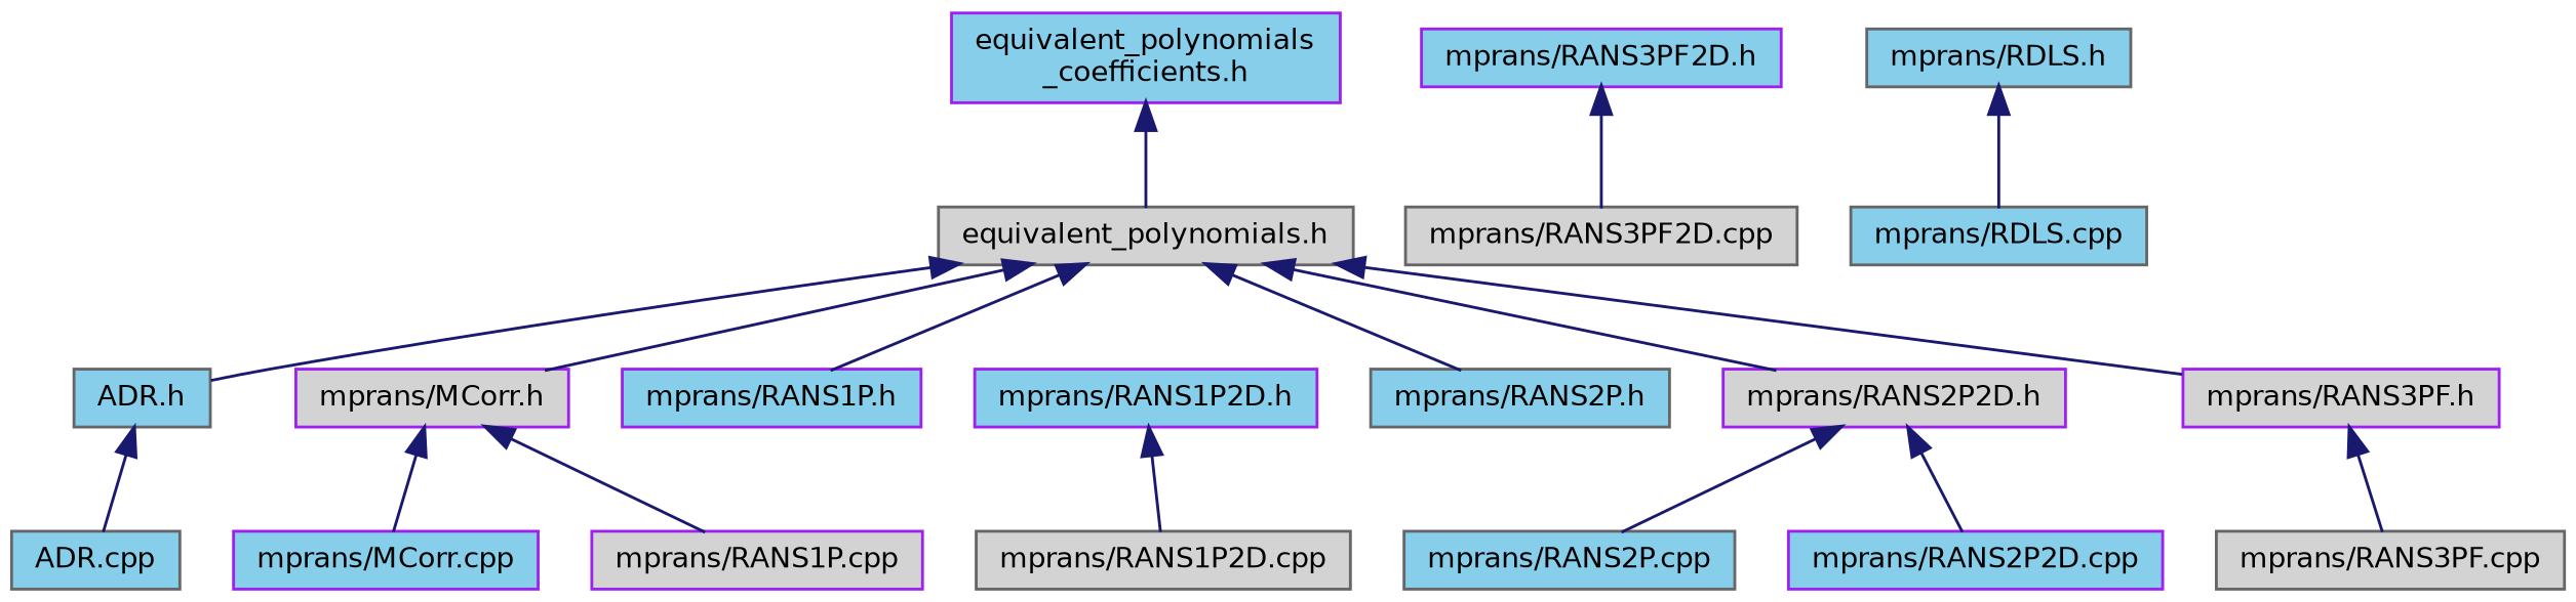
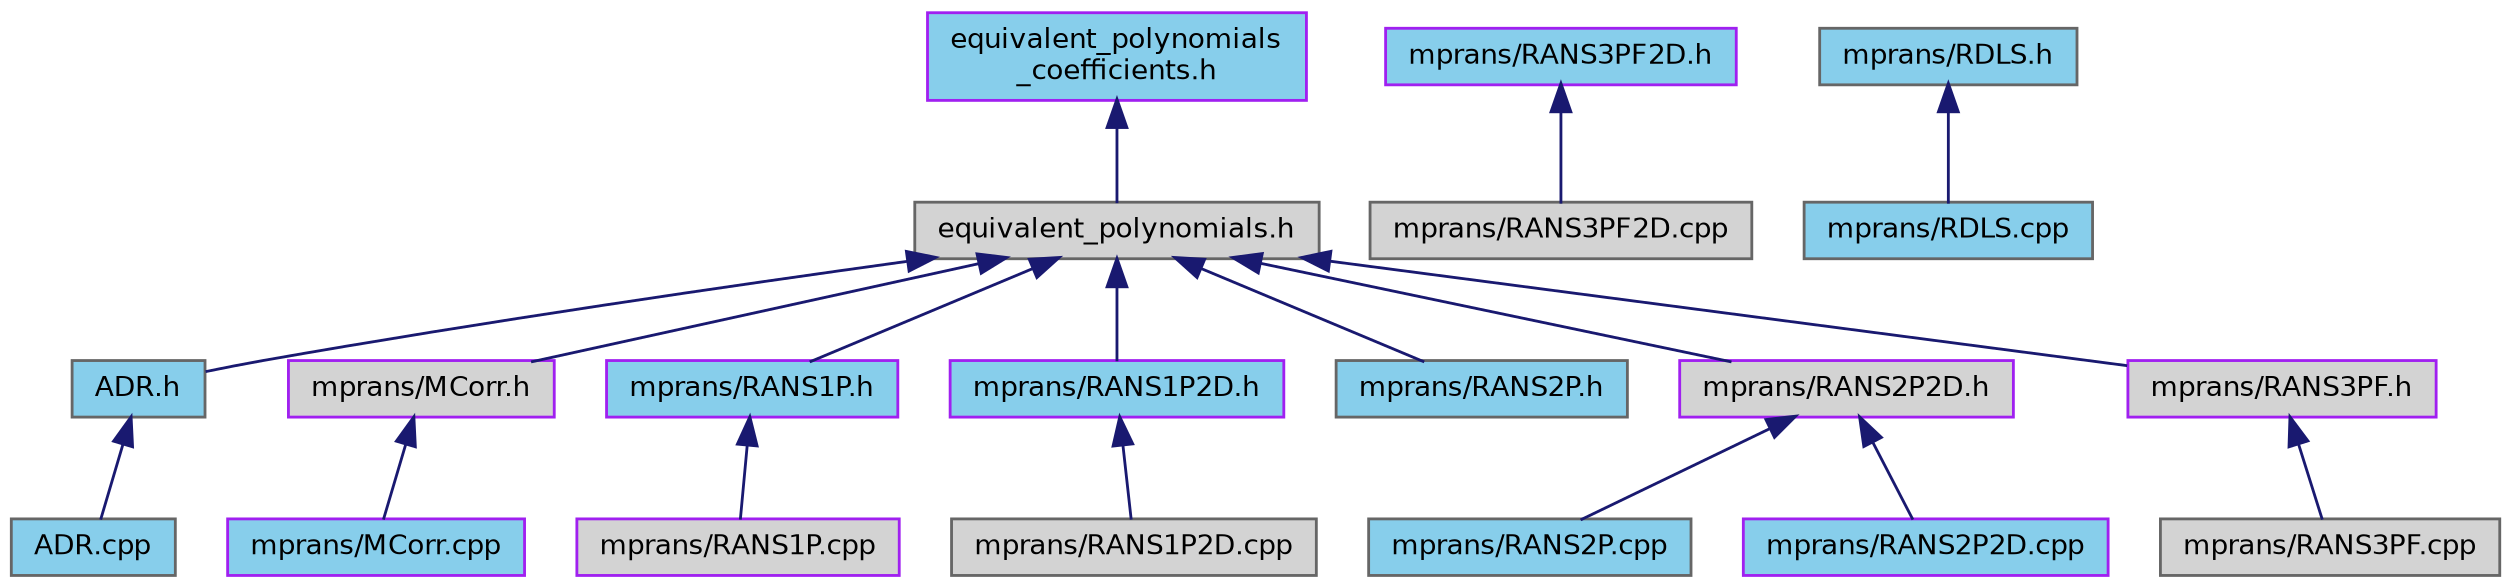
  digraph {
    node [color=purple fillcolor=skyblue fontname=Helvetica fontsize=10 shape=record style=filled]
    edge [color=midnightblue dir=back fontname=Helvetica fontsize=10 labelfontname=Helvetica labelfontsize=10 style=solid]
    n1 [fontcolor=black height=0.2 label="equivalent_polynomials\l_coefficients.h" width=0.4]
    n2 [color=gray40 fillcolor=lightgrey height=0.2 label="equivalent_polynomials.h" width=0.4]
    n3 [color=gray40 height=0.2 label="ADR.h" width=0.4]
    n4 [fillcolor=lightgrey height=0.2 label="mprans/MCorr.h" width=0.4]
    n5 [height=0.2 label="mprans/RANS1P.h" width=0.4]
    n6 [height=0.2 label="mprans/RANS1P2D.h" width=0.4]
    n7 [color=gray40 height=0.2 label="mprans/RANS2P.h" width=0.4]
    n8 [fillcolor=lightgrey height=0.2 label="mprans/RANS2P2D.h" width=0.4]
    n9 [fillcolor=lightgrey height=0.2 label="mprans/RANS3PF.h" width=0.4]
    n10 [color=gray40 height=0.2 label="ADR.cpp" width=0.4]
    n11 [height=0.2 label="mprans/MCorr.cpp" width=0.4]
    n12 [fillcolor=lightgrey height=0.2 label="mprans/RANS1P.cpp" width=0.4]
    n13 [color=gray40 fillcolor=lightgrey height=0.2 label="mprans/RANS1P2D.cpp" width=0.4]
    n14 [color=gray40 height=0.2 label="mprans/RANS2P.cpp" width=0.4]
    n15 [height=0.2 label="mprans/RANS2P2D.cpp" width=0.4]
    n16 [color=gray40 fillcolor=lightgrey height=0.2 label="mprans/RANS3PF.cpp" width=0.4]
    n17 [height=0.2 label="mprans/RANS3PF2D.h" width=0.4]
    n18 [color=gray40 fillcolor=lightgrey height=0.2 label="mprans/RANS3PF2D.cpp" width=0.4]
    n19 [color=gray40 height=0.2 label="mprans/RDLS.h" width=0.4]
    n20 [color=gray40 height=0.2 label="mprans/RDLS.cpp" width=0.4]
    n1 -> n2
    n2 -> n3
    n2 -> n4
    n2 -> n5
+   n2 -> n6
    n2 -> n7
    n2 -> n8
    n2 -> n9
    n3 -> n10
    n4 -> n11
-   n4 -> n12
+   n5 -> n12
    n6 -> n13
    n8 -> n14
    n8 -> n15
    n9 -> n16
    n17 -> n18
    n19 -> n20
  }
